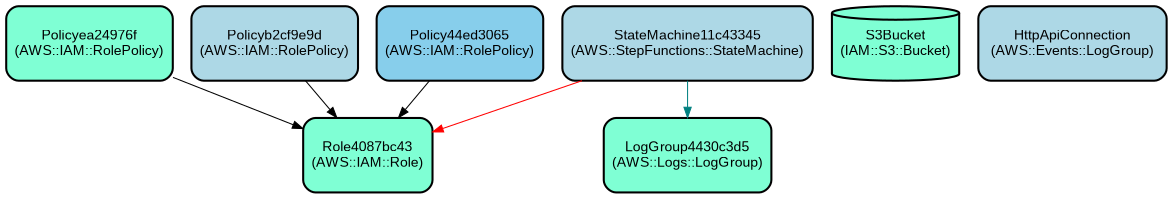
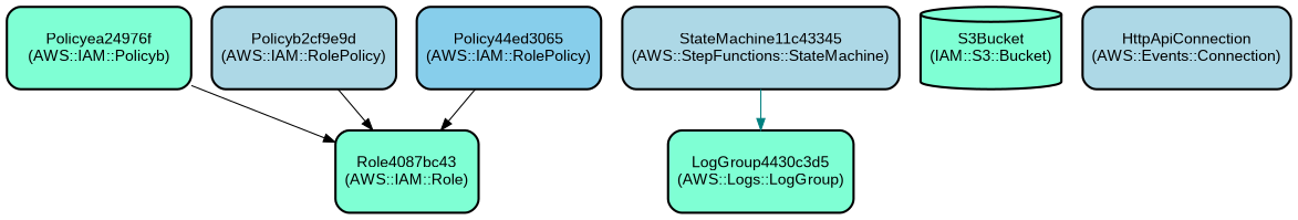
  digraph {
    node [color=black fillcolor=aquamarine fontname=Arial shape=rectangle style="filled,bold,rounded"]
    edge [color=black]
    n1 [fillcolor=lightblue height=1 label="StateMachine11c43345\n(AWS::StepFunctions::StateMachine)"]
    n2 [height=1 label="Role4087bc43\n(AWS::IAM::Role)"]
    n3 [height=1 label="LogGroup4430c3d5\n(AWS::Logs::LogGroup)"]
-   n4 [height=1 label="Policyea24976f\n(AWS::IAM::RolePolicy)"]
+   n4 [height=1 label="Policyea24976f\n(AWS::IAM::Policyb)"]
    n5 [fillcolor=lightblue height=1 label="Policyb2cf9e9d\n(AWS::IAM::RolePolicy)"]
    n6 [fillcolor=skyblue height=1 label="Policy44ed3065\n(AWS::IAM::RolePolicy)"]
    n7 [height=1 label="S3Bucket\n(IAM::S3::Bucket)" shape=cylinder]
-   n8 [fillcolor=lightblue height=1 label="HttpApiConnection\n(AWS::Events::LogGroup)"]
-   n1 -> n2 [color=red]
+   n8 [fillcolor=lightblue height=1 label="HttpApiConnection\n(AWS::Events::Connection)"]
    n1 -> n3 [color=teal]
    n4 -> n2
    n5 -> n2
    n6 -> n2
  }
